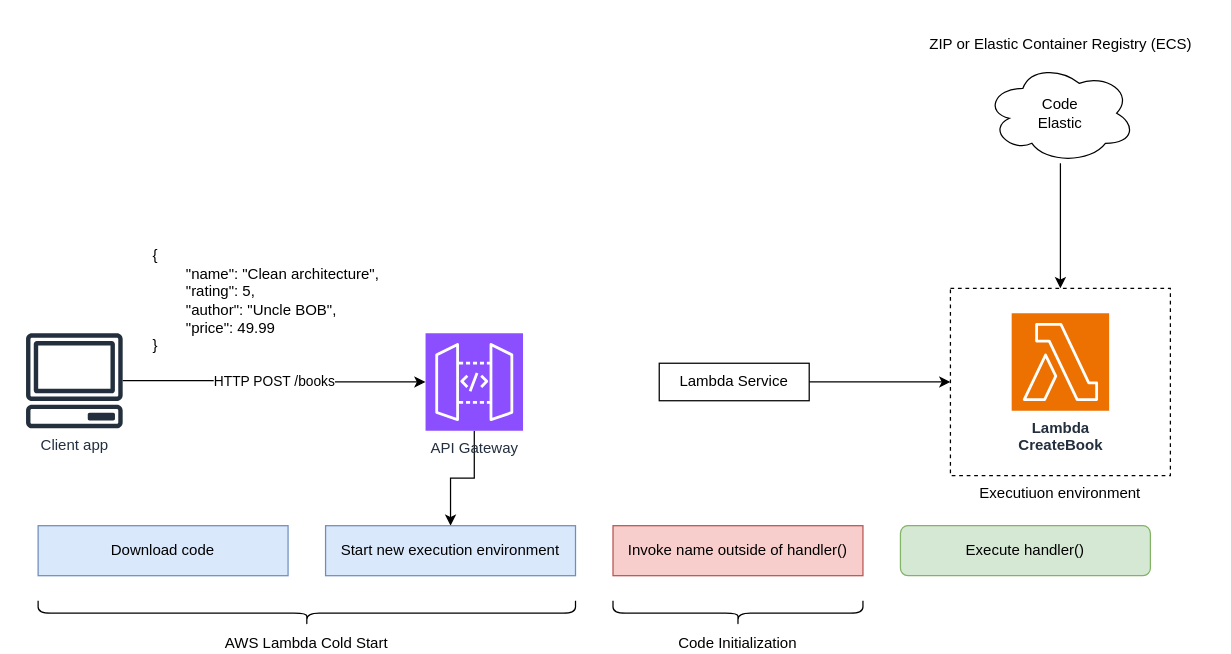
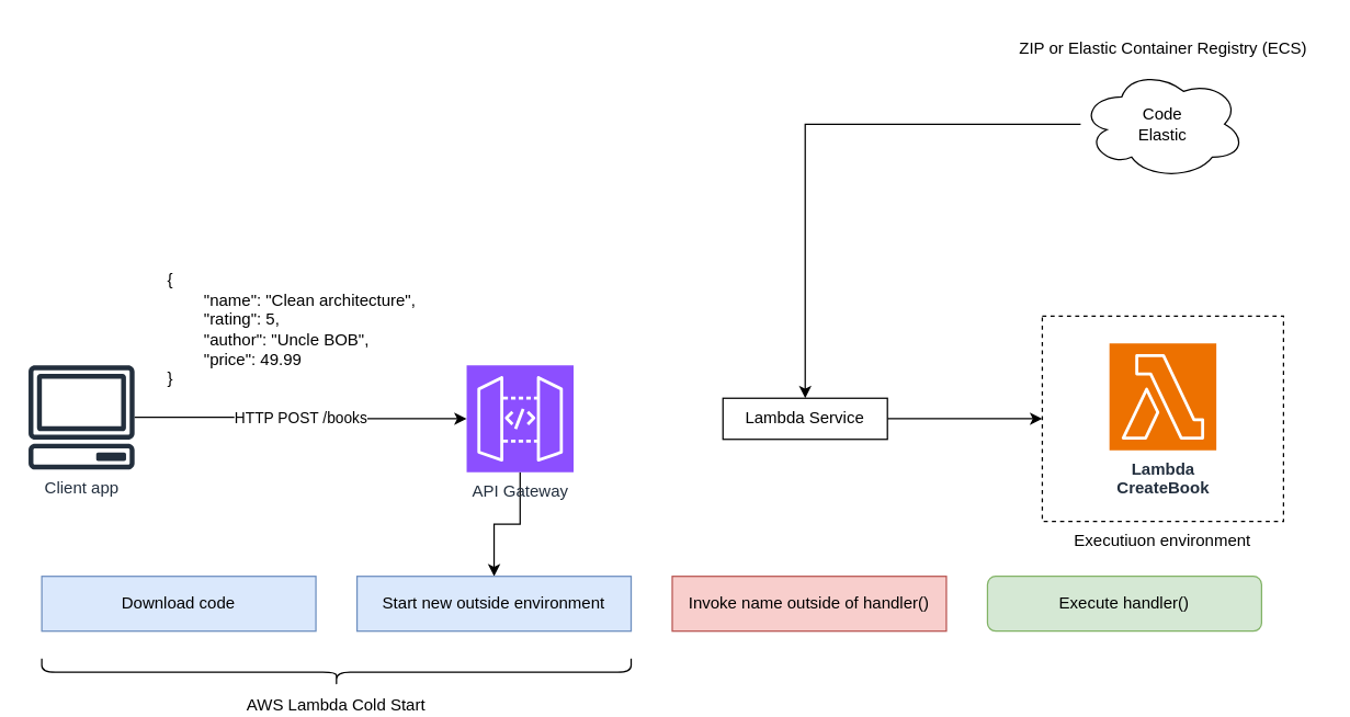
  <mxCell id="0" />
  <mxCell id="1" parent="0" />
  <mxCell id="2" value="Executiuon environment" style="rounded=0;whiteSpace=wrap;html=1;dashed=1;fillColor=none;labelPosition=center;verticalLabelPosition=bottom;align=center;verticalAlign=top;" vertex="1" parent="1"><mxGeometry x="760" y="230" width="176" height="150" as="geometry" /></mxCell>
  <mxCell id="3" style="edgeStyle=orthogonalEdgeStyle;rounded=0;orthogonalLoop=1;jettySize=auto;html=1;entryX=0;entryY=0.5;entryDx=0;entryDy=0;" edge="1" parent="1" source="4" target="2"><mxGeometry relative="1" as="geometry" /></mxCell>
  <mxCell id="4" value="Lambda Service" style="rounded=0;whiteSpace=wrap;html=1;" vertex="1" parent="1"><mxGeometry x="527" y="290" width="120" height="30" as="geometry" /></mxCell>
  <mxCell id="5" style="edgeStyle=orthogonalEdgeStyle;rounded=0;orthogonalLoop=1;jettySize=auto;html=1;" edge="1" parent="1" source="6" target="15"><mxGeometry relative="1" as="geometry" /></mxCell>
  <mxCell id="6" value="API Gateway" style="sketch=0;points=[[0,0,0],[0.25,0,0],[0.5,0,0],[0.75,0,0],[1,0,0],[0,1,0],[0.25,1,0],[0.5,1,0],[0.75,1,0],[1,1,0],[0,0.25,0],[0,0.5,0],[0,0.75,0],[1,0.25,0],[1,0.5,0],[1,0.75,0]];outlineConnect=0;fontColor=#232F3E;fillColor=#8C4FFF;strokeColor=#ffffff;dashed=0;verticalLabelPosition=bottom;verticalAlign=top;align=center;html=1;fontSize=12;fontStyle=0;aspect=fixed;shape=mxgraph.aws4.resourceIcon;resIcon=mxgraph.aws4.api_gateway;" vertex="1" parent="1"><mxGeometry x="340" y="266" width="78" height="78" as="geometry" /></mxCell>
  <mxCell id="7" value="HTTP POST /books" style="edgeStyle=orthogonalEdgeStyle;rounded=0;orthogonalLoop=1;jettySize=auto;html=1;" edge="1" parent="1" source="8" target="6"><mxGeometry relative="1" as="geometry" /></mxCell>
  <mxCell id="8" value="Client app" style="sketch=0;outlineConnect=0;fontColor=#232F3E;gradientColor=none;fillColor=#232F3D;strokeColor=none;dashed=0;verticalLabelPosition=bottom;verticalAlign=top;align=center;html=1;fontSize=12;fontStyle=0;aspect=fixed;pointerEvents=1;shape=mxgraph.aws4.client;" vertex="1" parent="1"><mxGeometry x="20" y="266" width="78" height="76" as="geometry" /></mxCell>
  <mxCell id="9" value="Lambda&lt;div&gt;CreateBook&lt;/div&gt;" style="sketch=0;points=[[0,0,0],[0.25,0,0],[0.5,0,0],[0.75,0,0],[1,0,0],[0,1,0],[0.25,1,0],[0.5,1,0],[0.75,1,0],[1,1,0],[0,0.25,0],[0,0.5,0],[0,0.75,0],[1,0.25,0],[1,0.5,0],[1,0.75,0]];outlineConnect=0;fontColor=#232F3E;fillColor=#ED7100;strokeColor=#ffffff;dashed=0;verticalLabelPosition=bottom;verticalAlign=top;align=center;html=1;fontSize=12;fontStyle=1;aspect=fixed;shape=mxgraph.aws4.resourceIcon;resIcon=mxgraph.aws4.lambda;" vertex="1" parent="1"><mxGeometry x="809" y="250" width="78" height="78" as="geometry" /></mxCell>
  <mxCell id="10" value="&lt;div&gt;{&lt;/div&gt;&lt;div&gt;&lt;span style=&quot;white-space-collapse: collapse;&quot;&gt;&lt;span style=&quot;white-space-collapse: preserve;&quot;&gt;&#09;&lt;/span&gt;&quot;name&quot;: &quot;Clean architecture&quot;,&lt;/span&gt;&lt;/div&gt;&lt;div&gt;&lt;span style=&quot;white-space-collapse: collapse;&quot;&gt;&lt;span style=&quot;white-space-collapse: preserve;&quot;&gt;&#09;&lt;/span&gt;&quot;rating&quot;: 5,&lt;/span&gt;&lt;/div&gt;&lt;div&gt;&lt;span style=&quot;white-space-collapse: collapse;&quot;&gt;&lt;span style=&quot;white-space-collapse: preserve;&quot;&gt;&#09;&lt;/span&gt;&quot;author&quot;: &quot;Uncle BOB&quot;,&lt;/span&gt;&lt;/div&gt;&lt;div&gt;&lt;span style=&quot;white-space-collapse: collapse;&quot;&gt;&lt;span style=&quot;white-space-collapse: preserve;&quot;&gt;&#09;&lt;/span&gt;&quot;price&quot;: 49.99&lt;/span&gt;&lt;/div&gt;&lt;div&gt;}&lt;/div&gt;" style="text;html=1;align=left;verticalAlign=middle;resizable=0;points=[];autosize=1;strokeColor=none;fillColor=none;" vertex="1" parent="1"><mxGeometry x="120" y="190" width="200" height="100" as="geometry" /></mxCell>
- <mxCell id="11" style="edgeStyle=orthogonalEdgeStyle;rounded=0;orthogonalLoop=1;jettySize=auto;html=1;entryX=0.5;entryY=0;entryDx=0;entryDy=0;" edge="1" parent="1" source="12" target="2"><mxGeometry relative="1" as="geometry" /></mxCell>
+ <mxCell id="11" style="edgeStyle=orthogonalEdgeStyle;rounded=0;orthogonalLoop=1;jettySize=auto;html=1;" edge="1" parent="1" source="12" target="4"><mxGeometry relative="1" as="geometry" /></mxCell>
  <mxCell id="12" value="Code&lt;div&gt;Elastic&lt;/div&gt;" style="ellipse;shape=cloud;whiteSpace=wrap;html=1;" vertex="1" parent="1"><mxGeometry x="788" y="50" width="120" height="80" as="geometry" /></mxCell>
  <mxCell id="13" value="ZIP or Elastic Container Registry (ECS)" style="text;html=1;align=center;verticalAlign=middle;resizable=0;points=[];autosize=1;strokeColor=none;fillColor=none;" vertex="1" parent="1"><mxGeometry x="733" y="20" width="230" height="30" as="geometry" /></mxCell>
  <mxCell id="14" value="Download code" style="rounded=0;whiteSpace=wrap;html=1;fillColor=#dae8fc;strokeColor=#6c8ebf;" vertex="1" parent="1"><mxGeometry x="30" y="420" width="200" height="40" as="geometry" /></mxCell>
- <mxCell id="15" value="Start new execution environment" style="rounded=0;whiteSpace=wrap;html=1;fillColor=#dae8fc;strokeColor=#6c8ebf;" vertex="1" parent="1"><mxGeometry x="260" y="420" width="200" height="40" as="geometry" /></mxCell>
+ <mxCell id="15" value="Start new outside environment" style="rounded=0;whiteSpace=wrap;html=1;fillColor=#dae8fc;strokeColor=#6c8ebf;" vertex="1" parent="1"><mxGeometry x="260" y="420" width="200" height="40" as="geometry" /></mxCell>
  <mxCell id="16" value="Invoke name outside of handler()" style="rounded=0;whiteSpace=wrap;html=1;fillColor=#f8cecc;strokeColor=#b85450;" vertex="1" parent="1"><mxGeometry x="490" y="420" width="200" height="40" as="geometry" /></mxCell>
  <mxCell id="17" value="Execute handler()" style="whiteSpace=wrap;html=1;fillColor=#d5e8d4;strokeColor=#82b366;rounded=1;" vertex="1" parent="1"><mxGeometry x="720" y="420" width="200" height="40" as="geometry" /></mxCell>
  <mxCell id="18" value="AWS Lambda Cold Start" style="shape=curlyBracket;whiteSpace=wrap;html=1;rounded=1;labelPosition=center;verticalLabelPosition=bottom;align=center;verticalAlign=top;flipH=0;flipV=1;direction=south;" vertex="1" parent="1"><mxGeometry x="30" y="480" width="430" height="20" as="geometry" /></mxCell>
- <mxCell id="19" value="Code Initialization" style="shape=curlyBracket;whiteSpace=wrap;html=1;rounded=1;labelPosition=center;verticalLabelPosition=bottom;align=center;verticalAlign=top;flipH=0;flipV=1;direction=south;" vertex="1" parent="1"><mxGeometry x="490" y="480" width="200" height="20" as="geometry" /></mxCell>
